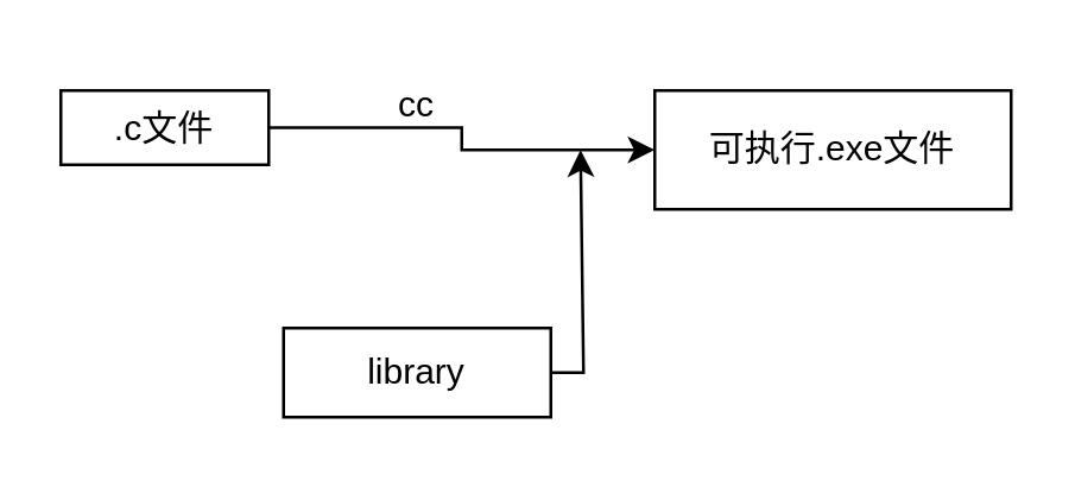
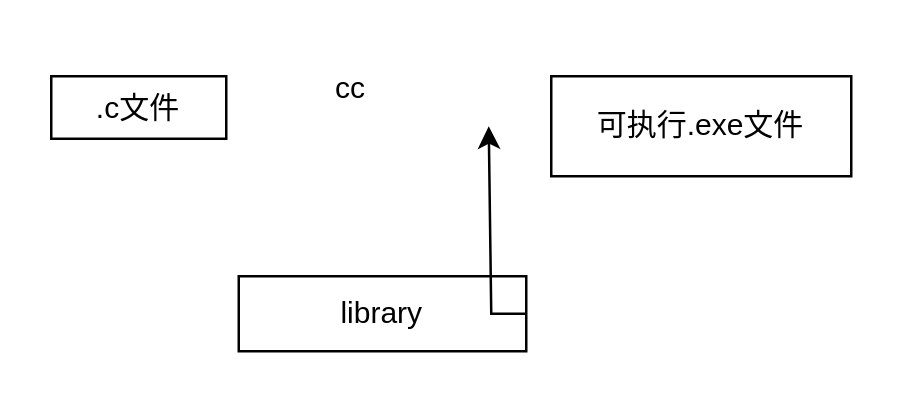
  <mxCell id="0" />
  <mxCell id="1" parent="0" />
- <mxCell id="2" style="edgeStyle=orthogonalEdgeStyle;rounded=0;orthogonalLoop=1;jettySize=auto;html=1;exitX=1;exitY=0.5;exitDx=0;exitDy=0;entryX=0;entryY=0.5;entryDx=0;entryDy=0;" parent="1" source="3" target="4" edge="1"><mxGeometry relative="1" as="geometry" /></mxCell>
  <mxCell id="3" value=".c文件" style="rounded=0;whiteSpace=wrap;html=1;fillColor=none;" parent="1" vertex="1"><mxGeometry x="20" y="30" width="70" height="25" as="geometry" /></mxCell>
  <mxCell id="4" value="可执行.exe文件" style="rounded=0;whiteSpace=wrap;html=1;fillColor=none;" parent="1" vertex="1"><mxGeometry x="220" y="30" width="120" height="40" as="geometry" /></mxCell>
  <mxCell id="5" value="cc" style="text;html=1;strokeColor=none;fillColor=none;align=center;verticalAlign=middle;whiteSpace=wrap;rounded=0;" parent="1" vertex="1"><mxGeometry x="110" y="20" width="60" height="30" as="geometry" /></mxCell>
  <mxCell id="6" style="edgeStyle=orthogonalEdgeStyle;rounded=0;orthogonalLoop=1;jettySize=auto;html=1;exitX=1;exitY=0.5;exitDx=0;exitDy=0;" parent="1" edge="1" source="7"><mxGeometry relative="1" as="geometry"><mxPoint x="190" y="130" as="sourcePoint" /><mxPoint x="195" y="50" as="targetPoint" /><Array as="points"><mxPoint x="196" y="125" /></Array></mxGeometry></mxCell>
- <mxCell id="7" value="library" style="rounded=0;whiteSpace=wrap;html=1;fillColor=none;" parent="1" vertex="1"><mxGeometry x="95" y="110" width="90" height="30" as="geometry" /></mxCell>
+ <mxCell id="7" value="library" style="rounded=0;whiteSpace=wrap;html=1;fillColor=none;" parent="1" vertex="1"><mxGeometry x="95" y="110" width="115" height="30" as="geometry" /></mxCell>
